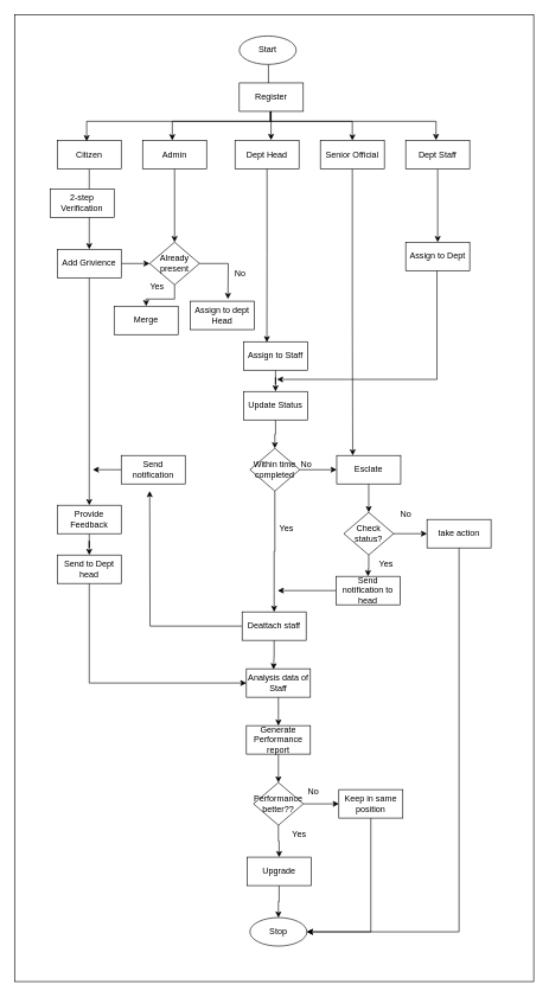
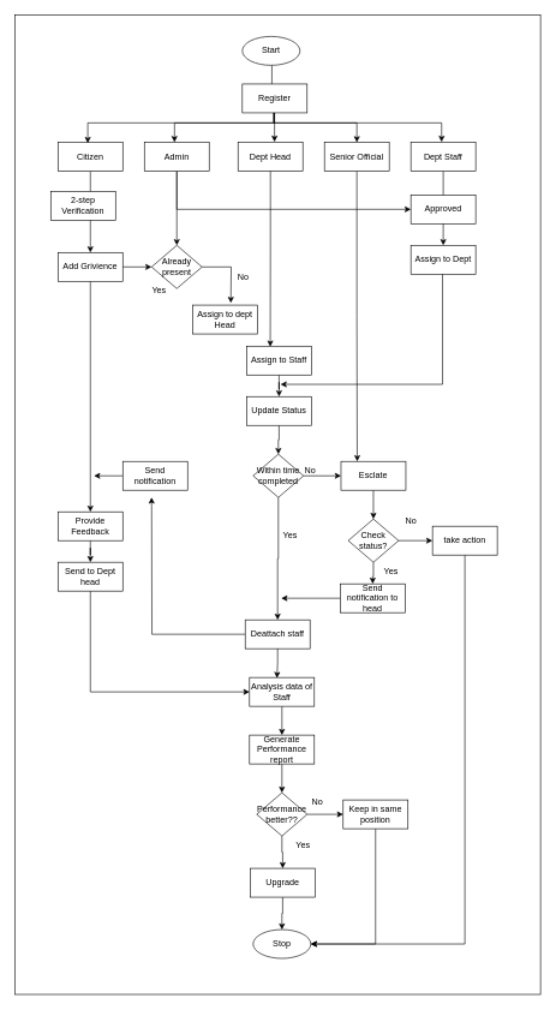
  <mxCell id="0" />
  <mxCell id="1" parent="0" />
  <mxCell id="2" value="" style="rounded=0;whiteSpace=wrap;html=1;" vertex="1" parent="1"><mxGeometry x="20" width="730" height="1360" as="geometry" y="20" /></mxCell>
  <mxCell id="3" value="" style="edgeStyle=orthogonalEdgeStyle;rounded=0;orthogonalLoop=1;jettySize=auto;html=1;entryX=0.563;entryY=-0.017;entryDx=0;entryDy=0;entryPerimeter=0;" edge="1" parent="1" target="13"><mxGeometry relative="1" as="geometry"><mxPoint x="377.016" y="89.775" as="sourcePoint" /><mxPoint x="387.016" y="197" as="targetPoint" /><Array as="points"><mxPoint x="377" y="143" /><mxPoint x="380" y="143" /><mxPoint x="380" y="196" /></Array></mxGeometry></mxCell>
  <mxCell id="4" value="Start" style="ellipse;whiteSpace=wrap;html=1;" vertex="1" parent="1"><mxGeometry x="336" y="50" width="80" height="40" as="geometry" /></mxCell>
  <mxCell id="5" value="" style="edgeStyle=orthogonalEdgeStyle;rounded=0;orthogonalLoop=1;jettySize=auto;html=1;entryX=0.464;entryY=-0.005;entryDx=0;entryDy=0;entryPerimeter=0;" edge="1" parent="1" source="7" target="12"><mxGeometry relative="1" as="geometry"><Array as="points"><mxPoint x="380" y="170" /><mxPoint x="242" y="170" /></Array></mxGeometry></mxCell>
  <mxCell id="6" style="edgeStyle=orthogonalEdgeStyle;rounded=0;orthogonalLoop=1;jettySize=auto;html=1;entryX=0.5;entryY=0;entryDx=0;entryDy=0;" edge="1" parent="1" source="7" target="15"><mxGeometry relative="1" as="geometry"><Array as="points"><mxPoint x="380" y="170" /><mxPoint x="495" y="170" /></Array></mxGeometry></mxCell>
  <mxCell id="7" value="Register" style="rounded=0;whiteSpace=wrap;html=1;" vertex="1" parent="1"><mxGeometry x="336" y="116" width="90" height="40" as="geometry" /></mxCell>
  <mxCell id="8" value="" style="edgeStyle=orthogonalEdgeStyle;rounded=0;orthogonalLoop=1;jettySize=auto;html=1;" edge="1" parent="1" source="9" target="21"><mxGeometry relative="1" as="geometry" /></mxCell>
  <mxCell id="9" value="Citizen" style="rounded=0;whiteSpace=wrap;html=1;" vertex="1" parent="1"><mxGeometry x="80" y="197" width="90" height="40" as="geometry" /></mxCell>
  <mxCell id="10" style="edgeStyle=orthogonalEdgeStyle;rounded=0;orthogonalLoop=1;jettySize=auto;html=1;entryX=0.5;entryY=0;entryDx=0;entryDy=0;" edge="1" parent="1" source="12" target="27"><mxGeometry relative="1" as="geometry" /></mxCell>
+ <mxCell id="11" style="edgeStyle=orthogonalEdgeStyle;rounded=0;orthogonalLoop=1;jettySize=auto;html=1;entryX=0;entryY=0.5;entryDx=0;entryDy=0;" edge="1" parent="1" source="12" target="22"><mxGeometry relative="1" as="geometry"><Array as="points"><mxPoint x="245" y="290" /></Array></mxGeometry></mxCell>
  <mxCell id="12" value="Admin" style="rounded=0;whiteSpace=wrap;html=1;" vertex="1" parent="1"><mxGeometry x="200" y="197" width="90" height="40" as="geometry" /></mxCell>
  <mxCell id="13" value="Dept Head" style="rounded=0;whiteSpace=wrap;html=1;" vertex="1" parent="1"><mxGeometry x="330" y="197" width="90" height="40" as="geometry" /></mxCell>
  <mxCell id="14" style="edgeStyle=orthogonalEdgeStyle;rounded=0;orthogonalLoop=1;jettySize=auto;html=1;entryX=0.25;entryY=0;entryDx=0;entryDy=0;" edge="1" parent="1" source="15" target="33"><mxGeometry relative="1" as="geometry" /></mxCell>
  <mxCell id="15" value="Senior Official" style="rounded=0;whiteSpace=wrap;html=1;" vertex="1" parent="1"><mxGeometry x="450" y="197" width="90" height="40" as="geometry" /></mxCell>
  <mxCell id="16" value="" style="edgeStyle=orthogonalEdgeStyle;rounded=0;orthogonalLoop=1;jettySize=auto;html=1;" edge="1" parent="1" source="17" target="24"><mxGeometry relative="1" as="geometry" /></mxCell>
  <mxCell id="17" value="Dept Staff" style="rounded=0;whiteSpace=wrap;html=1;" vertex="1" parent="1"><mxGeometry x="570" y="197" width="90" height="40" as="geometry" /></mxCell>
  <mxCell id="18" value="2-step Verification" style="rounded=0;whiteSpace=wrap;html=1;" vertex="1" parent="1"><mxGeometry x="70" y="265" width="90" height="40" as="geometry" /></mxCell>
  <mxCell id="19" style="edgeStyle=orthogonalEdgeStyle;rounded=0;orthogonalLoop=1;jettySize=auto;html=1;entryX=0;entryY=0.5;entryDx=0;entryDy=0;" edge="1" parent="1" source="21" target="27"><mxGeometry relative="1" as="geometry" /></mxCell>
  <mxCell id="20" style="edgeStyle=orthogonalEdgeStyle;rounded=0;orthogonalLoop=1;jettySize=auto;html=1;entryX=0.5;entryY=0;entryDx=0;entryDy=0;" edge="1" parent="1" source="21" target="50"><mxGeometry relative="1" as="geometry" /></mxCell>
  <mxCell id="21" value="Add Grivience" style="rounded=0;whiteSpace=wrap;html=1;" vertex="1" parent="1"><mxGeometry x="80" y="350" width="90" height="40" as="geometry" /></mxCell>
+ <mxCell id="22" value="Approved" style="rounded=0;whiteSpace=wrap;html=1;" vertex="1" parent="1"><mxGeometry x="570" y="270" width="90" height="40" as="geometry" /></mxCell>
  <mxCell id="23" style="edgeStyle=orthogonalEdgeStyle;rounded=0;orthogonalLoop=1;jettySize=auto;html=1;" edge="1" parent="1"><mxGeometry relative="1" as="geometry"><mxPoint x="389" y="533" as="targetPoint" /><mxPoint x="614" y="373" as="sourcePoint" /><Array as="points"><mxPoint x="614" y="533" /></Array></mxGeometry></mxCell>
  <mxCell id="24" value="Assign to Dept" style="rounded=0;whiteSpace=wrap;html=1;" vertex="1" parent="1"><mxGeometry x="570" y="340" width="90" height="40" as="geometry" /></mxCell>
- <mxCell id="25" style="edgeStyle=orthogonalEdgeStyle;rounded=0;orthogonalLoop=1;jettySize=auto;html=1;entryX=0.5;entryY=0;entryDx=0;entryDy=0;" edge="1" parent="1" source="27" target="30"><mxGeometry relative="1" as="geometry" /></mxCell>
  <mxCell id="26" style="edgeStyle=orthogonalEdgeStyle;rounded=0;orthogonalLoop=1;jettySize=auto;html=1;" edge="1" parent="1" source="27"><mxGeometry relative="1" as="geometry"><mxPoint x="320" y="420" as="targetPoint" /></mxGeometry></mxCell>
  <mxCell id="27" value="Already present" style="rhombus;whiteSpace=wrap;html=1;" vertex="1" parent="1"><mxGeometry x="210" y="340" width="70" height="60" as="geometry" /></mxCell>
  <mxCell id="28" style="edgeStyle=orthogonalEdgeStyle;rounded=0;orthogonalLoop=1;jettySize=auto;html=1;entryX=0.46;entryY=0.028;entryDx=0;entryDy=0;entryPerimeter=0;" edge="1" parent="1" source="7" target="9"><mxGeometry relative="1" as="geometry"><Array as="points"><mxPoint x="380" y="170" /><mxPoint x="121" y="170" /></Array></mxGeometry></mxCell>
  <mxCell id="29" style="edgeStyle=orthogonalEdgeStyle;rounded=0;orthogonalLoop=1;jettySize=auto;html=1;entryX=0.474;entryY=-0.013;entryDx=0;entryDy=0;entryPerimeter=0;" edge="1" parent="1" source="7" target="17"><mxGeometry relative="1" as="geometry"><Array as="points"><mxPoint x="380" y="170" /><mxPoint x="613" y="170" /></Array></mxGeometry></mxCell>
- <mxCell id="30" value="Merge" style="rounded=0;whiteSpace=wrap;html=1;" vertex="1" parent="1"><mxGeometry x="160" y="430" width="90" height="40" as="geometry" /></mxCell>
  <mxCell id="31" value="Assign to dept Head" style="rounded=0;whiteSpace=wrap;html=1;" vertex="1" parent="1"><mxGeometry x="267" y="423" width="90" height="40" as="geometry" /></mxCell>
  <mxCell id="32" style="edgeStyle=orthogonalEdgeStyle;rounded=0;orthogonalLoop=1;jettySize=auto;html=1;entryX=0.5;entryY=0;entryDx=0;entryDy=0;" edge="1" parent="1" source="33" target="43"><mxGeometry relative="1" as="geometry" /></mxCell>
  <mxCell id="33" value="Esclate" style="rounded=0;whiteSpace=wrap;html=1;" vertex="1" parent="1"><mxGeometry x="473" y="640" width="90" height="40" as="geometry" /></mxCell>
  <mxCell id="34" style="edgeStyle=orthogonalEdgeStyle;rounded=0;orthogonalLoop=1;jettySize=auto;html=1;entryX=0.5;entryY=0;entryDx=0;entryDy=0;" edge="1" parent="1" source="35" target="37"><mxGeometry relative="1" as="geometry" /></mxCell>
  <mxCell id="35" value="Assign to Staff" style="rounded=0;whiteSpace=wrap;html=1;" vertex="1" parent="1"><mxGeometry x="342" y="480" width="90" height="40" as="geometry" /></mxCell>
  <mxCell id="36" style="edgeStyle=orthogonalEdgeStyle;rounded=0;orthogonalLoop=1;jettySize=auto;html=1;entryX=0.5;entryY=0;entryDx=0;entryDy=0;" edge="1" parent="1" source="37" target="40"><mxGeometry relative="1" as="geometry" /></mxCell>
  <mxCell id="37" value="Update Status" style="rounded=0;whiteSpace=wrap;html=1;" vertex="1" parent="1"><mxGeometry x="342" y="550" width="90" height="40" as="geometry" /></mxCell>
  <mxCell id="38" value="" style="edgeStyle=orthogonalEdgeStyle;rounded=0;orthogonalLoop=1;jettySize=auto;html=1;" edge="1" parent="1" source="40" target="33"><mxGeometry relative="1" as="geometry" /></mxCell>
  <mxCell id="39" style="edgeStyle=orthogonalEdgeStyle;rounded=0;orthogonalLoop=1;jettySize=auto;html=1;" edge="1" parent="1" source="40" target="58"><mxGeometry relative="1" as="geometry" /></mxCell>
  <mxCell id="40" value="Within time completed" style="rhombus;whiteSpace=wrap;html=1;" vertex="1" parent="1"><mxGeometry x="351" y="630" width="70" height="60" as="geometry" /></mxCell>
  <mxCell id="41" style="edgeStyle=orthogonalEdgeStyle;rounded=0;orthogonalLoop=1;jettySize=auto;html=1;entryX=0;entryY=0.5;entryDx=0;entryDy=0;" edge="1" parent="1" source="43" target="56"><mxGeometry relative="1" as="geometry" /></mxCell>
  <mxCell id="42" style="edgeStyle=orthogonalEdgeStyle;rounded=0;orthogonalLoop=1;jettySize=auto;html=1;entryX=0.5;entryY=0;entryDx=0;entryDy=0;" edge="1" parent="1" source="43" target="54"><mxGeometry relative="1" as="geometry" /></mxCell>
  <mxCell id="43" value="Check status?" style="rhombus;whiteSpace=wrap;html=1;" vertex="1" parent="1"><mxGeometry x="483" y="720" width="70" height="60" as="geometry" /></mxCell>
  <mxCell id="44" style="edgeStyle=orthogonalEdgeStyle;rounded=0;orthogonalLoop=1;jettySize=auto;html=1;entryX=0;entryY=0.5;entryDx=0;entryDy=0;" edge="1" parent="1" source="46" target="64"><mxGeometry relative="1" as="geometry" /></mxCell>
  <mxCell id="45" style="edgeStyle=orthogonalEdgeStyle;rounded=0;orthogonalLoop=1;jettySize=auto;html=1;entryX=0.5;entryY=0;entryDx=0;entryDy=0;" edge="1" parent="1" source="46" target="66"><mxGeometry relative="1" as="geometry" /></mxCell>
  <mxCell id="46" value="Performance better??" style="rhombus;whiteSpace=wrap;html=1;" vertex="1" parent="1"><mxGeometry x="356" y="1100" width="70" height="60" as="geometry" /></mxCell>
  <mxCell id="47" style="edgeStyle=orthogonalEdgeStyle;rounded=0;orthogonalLoop=1;jettySize=auto;html=1;" edge="1" parent="1" source="48"><mxGeometry relative="1" as="geometry"><mxPoint x="130" y="660" as="targetPoint" /></mxGeometry></mxCell>
  <mxCell id="48" value="Send notification" style="rounded=0;whiteSpace=wrap;html=1;" vertex="1" parent="1"><mxGeometry x="170" y="640" width="90" height="40" as="geometry" /></mxCell>
  <mxCell id="49" style="edgeStyle=orthogonalEdgeStyle;rounded=0;orthogonalLoop=1;jettySize=auto;html=1;entryX=0.5;entryY=0;entryDx=0;entryDy=0;" edge="1" parent="1" source="50" target="52"><mxGeometry relative="1" as="geometry" /></mxCell>
  <mxCell id="50" value="Provide Feedback" style="rounded=0;whiteSpace=wrap;html=1;" vertex="1" parent="1"><mxGeometry x="80" y="710" width="90" height="40" as="geometry" /></mxCell>
  <mxCell id="51" style="edgeStyle=orthogonalEdgeStyle;rounded=0;orthogonalLoop=1;jettySize=auto;html=1;entryX=0;entryY=0.5;entryDx=0;entryDy=0;" edge="1" parent="1" source="52" target="60"><mxGeometry relative="1" as="geometry"><Array as="points"><mxPoint x="125" y="960" /></Array></mxGeometry></mxCell>
  <mxCell id="52" value="Send to Dept head" style="rounded=0;whiteSpace=wrap;html=1;" vertex="1" parent="1"><mxGeometry x="80" y="780" width="90" height="40" as="geometry" /></mxCell>
  <mxCell id="53" style="edgeStyle=orthogonalEdgeStyle;rounded=0;orthogonalLoop=1;jettySize=auto;html=1;" edge="1" parent="1" source="54"><mxGeometry relative="1" as="geometry"><mxPoint x="390" y="830" as="targetPoint" /></mxGeometry></mxCell>
  <mxCell id="54" value="Send notification to head" style="rounded=0;whiteSpace=wrap;html=1;" vertex="1" parent="1"><mxGeometry x="472" y="810" width="90" height="40" as="geometry" /></mxCell>
  <mxCell id="55" style="edgeStyle=orthogonalEdgeStyle;rounded=0;orthogonalLoop=1;jettySize=auto;html=1;" edge="1" parent="1" source="56" target="67"><mxGeometry relative="1" as="geometry"><Array as="points"><mxPoint x="645" y="1310" /></Array></mxGeometry></mxCell>
  <mxCell id="56" value="take action" style="rounded=0;whiteSpace=wrap;html=1;" vertex="1" parent="1"><mxGeometry x="600" y="730" width="90" height="40" as="geometry" /></mxCell>
  <mxCell id="57" style="edgeStyle=orthogonalEdgeStyle;rounded=0;orthogonalLoop=1;jettySize=auto;html=1;" edge="1" parent="1" source="58"><mxGeometry relative="1" as="geometry"><mxPoint x="210" y="690" as="targetPoint" /></mxGeometry></mxCell>
  <mxCell id="58" value="Deattach staff" style="rounded=0;whiteSpace=wrap;html=1;" vertex="1" parent="1"><mxGeometry x="340" y="860" width="90" height="40" as="geometry" /></mxCell>
  <mxCell id="59" style="edgeStyle=orthogonalEdgeStyle;rounded=0;orthogonalLoop=1;jettySize=auto;html=1;entryX=0.5;entryY=0;entryDx=0;entryDy=0;" edge="1" parent="1" source="60" target="62"><mxGeometry relative="1" as="geometry" /></mxCell>
  <mxCell id="60" value="Analysis data of Staff" style="rounded=0;whiteSpace=wrap;html=1;" vertex="1" parent="1"><mxGeometry x="346" y="940" width="90" height="40" as="geometry" /></mxCell>
  <mxCell id="61" style="edgeStyle=orthogonalEdgeStyle;rounded=0;orthogonalLoop=1;jettySize=auto;html=1;entryX=0.5;entryY=0;entryDx=0;entryDy=0;" edge="1" parent="1" source="62" target="46"><mxGeometry relative="1" as="geometry" /></mxCell>
  <mxCell id="62" value="Generate Performance report" style="rounded=0;whiteSpace=wrap;html=1;" vertex="1" parent="1"><mxGeometry x="346" y="1020" width="90" height="40" as="geometry" /></mxCell>
  <mxCell id="63" style="edgeStyle=orthogonalEdgeStyle;rounded=0;orthogonalLoop=1;jettySize=auto;html=1;entryX=1;entryY=0.5;entryDx=0;entryDy=0;" edge="1" parent="1" source="64" target="67"><mxGeometry relative="1" as="geometry"><Array as="points"><mxPoint x="521" y="1310" /></Array></mxGeometry></mxCell>
  <mxCell id="64" value="Keep in same position" style="rounded=0;whiteSpace=wrap;html=1;" vertex="1" parent="1"><mxGeometry x="476" y="1110" width="90" height="40" as="geometry" /></mxCell>
  <mxCell id="65" style="edgeStyle=orthogonalEdgeStyle;rounded=0;orthogonalLoop=1;jettySize=auto;html=1;entryX=0.5;entryY=0;entryDx=0;entryDy=0;" edge="1" parent="1" source="66" target="67"><mxGeometry relative="1" as="geometry" /></mxCell>
  <mxCell id="66" value="Upgrade" style="rounded=0;whiteSpace=wrap;html=1;" vertex="1" parent="1"><mxGeometry x="347" y="1205" width="90" height="40" as="geometry" /></mxCell>
  <mxCell id="67" value="Stop" style="ellipse;whiteSpace=wrap;html=1;" vertex="1" parent="1"><mxGeometry x="351" y="1290" width="80" height="40" as="geometry" /></mxCell>
  <mxCell id="68" value="Yes" style="text;html=1;align=center;verticalAlign=middle;resizable=0;points=[];autosize=1;strokeColor=none;fillColor=none;" vertex="1" parent="1"><mxGeometry x="200" y="388" width="40" height="30" as="geometry" /></mxCell>
  <mxCell id="69" value="No" style="text;html=1;align=center;verticalAlign=middle;resizable=0;points=[];autosize=1;strokeColor=none;fillColor=none;" vertex="1" parent="1"><mxGeometry x="317" y="370" width="40" height="30" as="geometry" /></mxCell>
  <mxCell id="70" style="edgeStyle=orthogonalEdgeStyle;rounded=0;orthogonalLoop=1;jettySize=auto;html=1;entryX=0.364;entryY=0.019;entryDx=0;entryDy=0;entryPerimeter=0;" edge="1" parent="1" source="13" target="35"><mxGeometry relative="1" as="geometry" /></mxCell>
  <mxCell id="71" value="No" style="text;html=1;align=center;verticalAlign=middle;resizable=0;points=[];autosize=1;strokeColor=none;fillColor=none;" vertex="1" parent="1"><mxGeometry x="550" y="708" width="40" height="30" as="geometry" /></mxCell>
  <mxCell id="72" value="Yes" style="text;html=1;align=center;verticalAlign=middle;resizable=0;points=[];autosize=1;strokeColor=none;fillColor=none;" vertex="1" parent="1"><mxGeometry x="522" y="778" width="40" height="30" as="geometry" /></mxCell>
  <mxCell id="73" value="No" style="text;html=1;align=center;verticalAlign=middle;resizable=0;points=[];autosize=1;strokeColor=none;fillColor=none;" vertex="1" parent="1"><mxGeometry x="410" y="638" width="40" height="30" as="geometry" /></mxCell>
  <mxCell id="74" value="Yes" style="text;html=1;align=center;verticalAlign=middle;resizable=0;points=[];autosize=1;strokeColor=none;fillColor=none;" vertex="1" parent="1"><mxGeometry x="382" y="728" width="40" height="30" as="geometry" /></mxCell>
  <mxCell id="75" style="edgeStyle=orthogonalEdgeStyle;rounded=0;orthogonalLoop=1;jettySize=auto;html=1;entryX=0.423;entryY=0.021;entryDx=0;entryDy=0;entryPerimeter=0;" edge="1" parent="1" source="58" target="60"><mxGeometry relative="1" as="geometry" /></mxCell>
  <mxCell id="76" value="No" style="text;html=1;align=center;verticalAlign=middle;resizable=0;points=[];autosize=1;strokeColor=none;fillColor=none;" vertex="1" parent="1"><mxGeometry x="420" y="1098" width="40" height="30" as="geometry" /></mxCell>
  <mxCell id="77" value="Yes" style="text;html=1;align=center;verticalAlign=middle;resizable=0;points=[];autosize=1;strokeColor=none;fillColor=none;" vertex="1" parent="1"><mxGeometry x="400" y="1158" width="40" height="30" as="geometry" /></mxCell>
